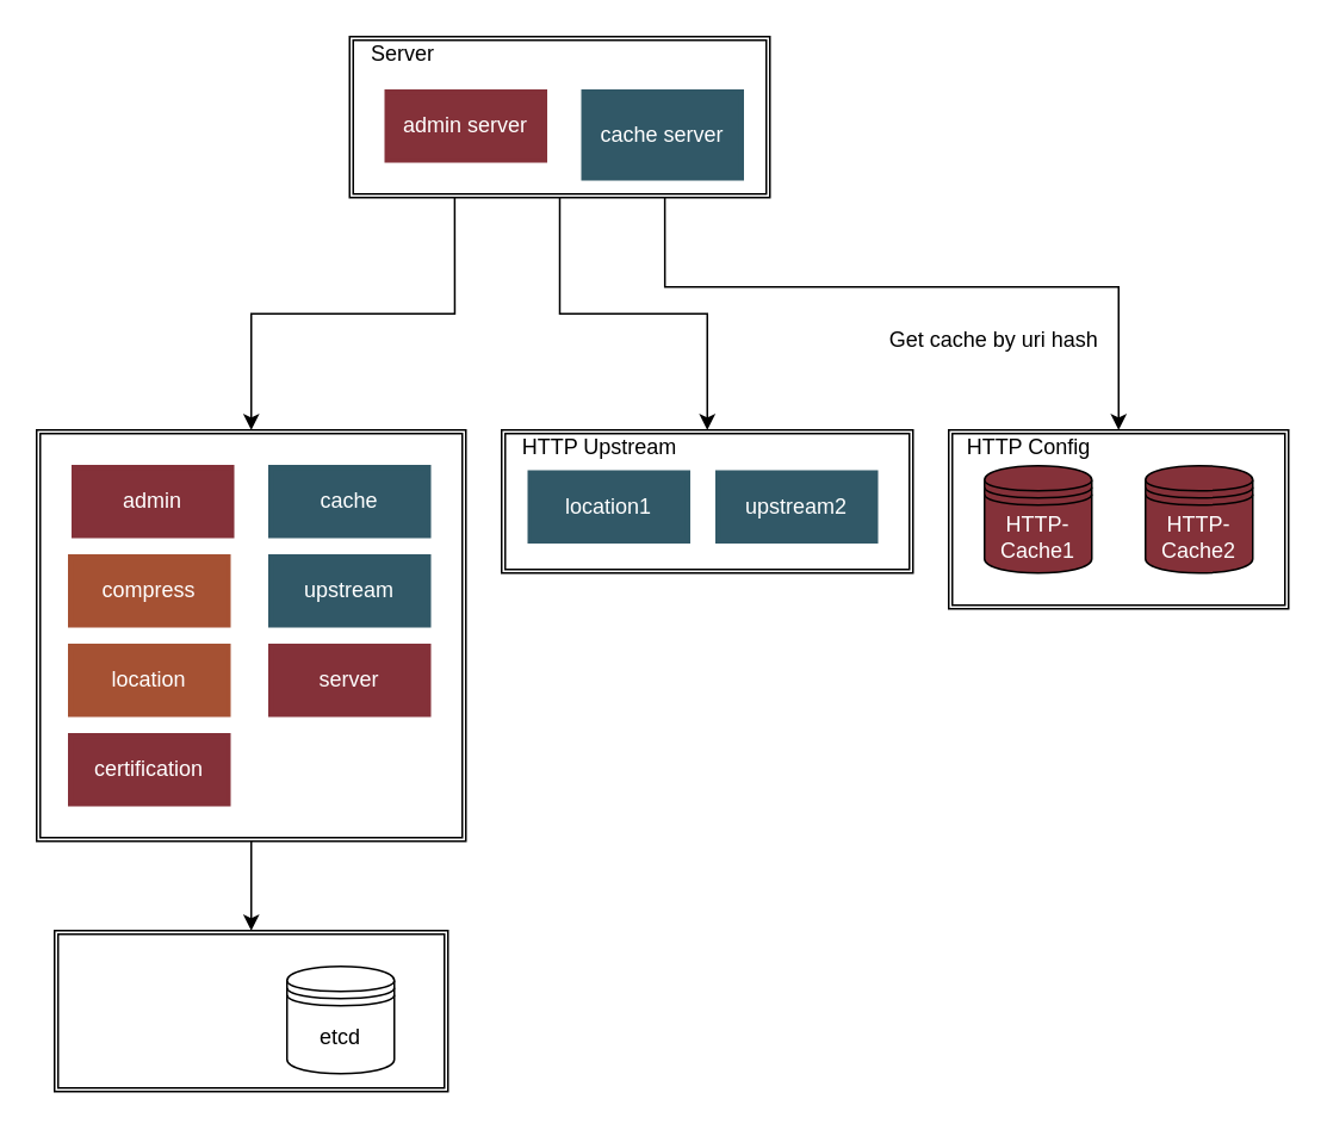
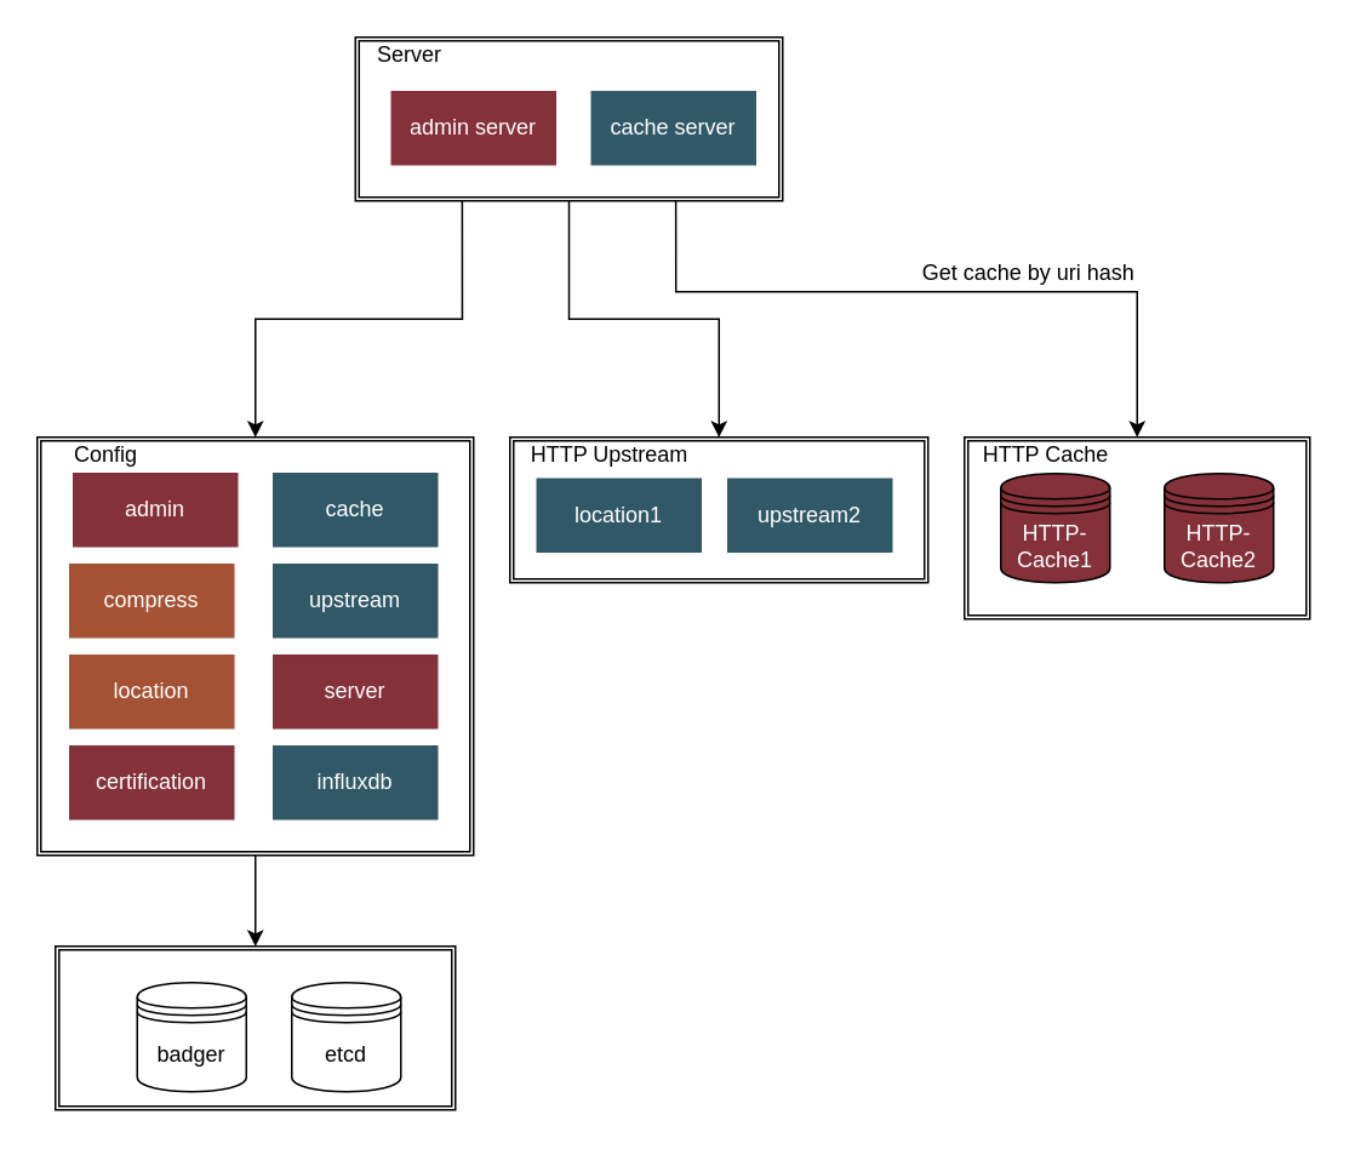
  <mxCell id="0" />
  <mxCell id="1" parent="0" />
  <mxCell id="2" style="edgeStyle=orthogonalEdgeStyle;rounded=0;orthogonalLoop=1;jettySize=auto;html=1;" parent="1" source="3" target="13" edge="1"><mxGeometry relative="1" as="geometry" /></mxCell>
  <mxCell id="3" value="" style="shape=ext;double=1;rounded=0;whiteSpace=wrap;html=1;" parent="1" vertex="1"><mxGeometry x="20" y="240" width="240" height="230" as="geometry" /></mxCell>
  <mxCell id="4" value="&lt;font color=&quot;#ffffff&quot;&gt;admin&lt;/font&gt;" style="shape=ext;double=1;rounded=0;whiteSpace=wrap;html=1;fillColor=#843139;labelBackgroundColor=none;strokeColor=#843139;" parent="1" vertex="1"><mxGeometry x="40" y="260" width="90" height="40" as="geometry" /></mxCell>
  <mxCell id="5" value="&lt;font color=&quot;#ffffff&quot;&gt;cache&lt;/font&gt;" style="shape=ext;double=1;rounded=0;whiteSpace=wrap;html=1;fillColor=#315867;labelBackgroundColor=none;strokeColor=#315867;" parent="1" vertex="1"><mxGeometry x="150" y="260" width="90" height="40" as="geometry" /></mxCell>
  <mxCell id="6" value="&lt;font color=&quot;#ffffff&quot;&gt;compress&lt;/font&gt;" style="shape=ext;double=1;rounded=0;whiteSpace=wrap;html=1;fillColor=#a55133;labelBackgroundColor=none;strokeColor=#a55133;" parent="1" vertex="1"><mxGeometry x="38" y="310" width="90" height="40" as="geometry" /></mxCell>
  <mxCell id="7" value="&lt;font color=&quot;#ffffff&quot;&gt;upstream&lt;/font&gt;" style="shape=ext;double=1;rounded=0;whiteSpace=wrap;html=1;fillColor=#315867;labelBackgroundColor=none;strokeColor=#315867;" parent="1" vertex="1"><mxGeometry x="150" y="310" width="90" height="40" as="geometry" /></mxCell>
  <mxCell id="8" value="&lt;font color=&quot;#ffffff&quot;&gt;location&lt;/font&gt;" style="shape=ext;double=1;rounded=0;whiteSpace=wrap;html=1;fillColor=#A55133;labelBackgroundColor=none;strokeColor=#A55133;" parent="1" vertex="1"><mxGeometry x="38" y="360" width="90" height="40" as="geometry" /></mxCell>
  <mxCell id="9" value="&lt;font color=&quot;#ffffff&quot;&gt;server&lt;/font&gt;" style="shape=ext;double=1;rounded=0;whiteSpace=wrap;html=1;fillColor=#843139;labelBackgroundColor=none;strokeColor=#843139;" parent="1" vertex="1"><mxGeometry x="150" y="360" width="90" height="40" as="geometry" /></mxCell>
  <mxCell id="10" value="&lt;font color=&quot;#ffffff&quot;&gt;certification&lt;/font&gt;" style="shape=ext;double=1;rounded=0;whiteSpace=wrap;html=1;fillColor=#843139;labelBackgroundColor=none;strokeColor=#843139;" parent="1" vertex="1"><mxGeometry x="38" y="410" width="90" height="40" as="geometry" /></mxCell>
+ <mxCell id="11" value="&lt;font color=&quot;#ffffff&quot;&gt;influxdb&lt;/font&gt;" style="shape=ext;double=1;rounded=0;whiteSpace=wrap;html=1;fillColor=#315867;labelBackgroundColor=none;strokeColor=#315867;" parent="1" vertex="1"><mxGeometry x="150" y="410" width="90" height="40" as="geometry" /></mxCell>
+ <mxCell id="12" value="Config" style="text;html=1;strokeColor=none;fillColor=none;align=center;verticalAlign=middle;whiteSpace=wrap;rounded=0;" parent="1" vertex="1"><mxGeometry x="38" y="240" width="40" height="20" as="geometry" /></mxCell>
  <mxCell id="13" value="" style="shape=ext;double=1;rounded=0;whiteSpace=wrap;html=1;" parent="1" vertex="1"><mxGeometry x="30" y="520" width="220" height="90" as="geometry" /></mxCell>
+ <mxCell id="14" value="badger" style="shape=datastore;whiteSpace=wrap;html=1;fillColor=#FFFFFF;" parent="1" vertex="1"><mxGeometry x="75" y="540" width="60" height="60" as="geometry" /></mxCell>
  <mxCell id="15" value="etcd" style="shape=datastore;whiteSpace=wrap;html=1;" parent="1" vertex="1"><mxGeometry x="160" y="540" width="60" height="60" as="geometry" /></mxCell>
  <mxCell id="16" value="" style="shape=ext;double=1;rounded=0;whiteSpace=wrap;html=1;" parent="1" vertex="1"><mxGeometry x="530" y="240" width="190" height="100" as="geometry" /></mxCell>
  <mxCell id="17" value="&lt;font color=&quot;#ffffff&quot;&gt;HTTP-Cache1&lt;/font&gt;" style="shape=datastore;whiteSpace=wrap;html=1;fillColor=#843139;strokeColor=#000000;" parent="1" vertex="1"><mxGeometry x="550" y="260" width="60" height="60" as="geometry" /></mxCell>
  <mxCell id="18" value="HTTP-Cache2" style="shape=datastore;whiteSpace=wrap;html=1;fillColor=#843139;fontColor=#FFFFFF;" parent="1" vertex="1"><mxGeometry x="640" y="260" width="60" height="60" as="geometry" /></mxCell>
- <mxCell id="19" value="&lt;font color=&quot;#000000&quot;&gt;HTTP Config&lt;br&gt;&lt;/font&gt;" style="text;html=1;strokeColor=none;fillColor=none;align=center;verticalAlign=middle;whiteSpace=wrap;rounded=0;fontColor=#FFFFFF;" parent="1" vertex="1"><mxGeometry x="530" y="245" width="90" height="10" as="geometry" /></mxCell>
+ <mxCell id="19" value="&lt;font color=&quot;#000000&quot;&gt;HTTP Cache&lt;br&gt;&lt;/font&gt;" style="text;html=1;strokeColor=none;fillColor=none;align=center;verticalAlign=middle;whiteSpace=wrap;rounded=0;fontColor=#FFFFFF;" parent="1" vertex="1"><mxGeometry x="530" y="245" width="90" height="10" as="geometry" /></mxCell>
  <mxCell id="20" value="" style="shape=ext;double=1;rounded=0;whiteSpace=wrap;html=1;" parent="1" vertex="1"><mxGeometry x="280" y="240" width="230" height="80" as="geometry" /></mxCell>
  <mxCell id="21" value="&lt;font color=&quot;#ffffff&quot;&gt;location1&lt;/font&gt;" style="shape=ext;double=1;rounded=0;whiteSpace=wrap;html=1;fillColor=#315867;labelBackgroundColor=none;strokeColor=#315867;" parent="1" vertex="1"><mxGeometry x="295" y="263" width="90" height="40" as="geometry" /></mxCell>
  <mxCell id="22" value="&lt;font color=&quot;#ffffff&quot;&gt;upstream2&lt;/font&gt;" style="shape=ext;double=1;rounded=0;whiteSpace=wrap;html=1;fillColor=#315867;labelBackgroundColor=none;strokeColor=#315867;" parent="1" vertex="1"><mxGeometry x="400" y="263" width="90" height="40" as="geometry" /></mxCell>
  <mxCell id="23" value="&lt;font color=&quot;#000000&quot;&gt;HTTP Upstream&lt;/font&gt;" style="text;html=1;strokeColor=none;fillColor=none;align=center;verticalAlign=middle;whiteSpace=wrap;rounded=0;fontColor=#FFFFFF;" parent="1" vertex="1"><mxGeometry x="285" y="245" width="100" height="10" as="geometry" /></mxCell>
  <mxCell id="24" style="edgeStyle=orthogonalEdgeStyle;rounded=0;orthogonalLoop=1;jettySize=auto;html=1;exitX=0.25;exitY=1;exitDx=0;exitDy=0;" parent="1" source="27" target="3" edge="1"><mxGeometry relative="1" as="geometry" /></mxCell>
  <mxCell id="25" style="edgeStyle=orthogonalEdgeStyle;rounded=0;orthogonalLoop=1;jettySize=auto;html=1;exitX=0.75;exitY=1;exitDx=0;exitDy=0;" parent="1" source="27" target="16" edge="1"><mxGeometry relative="1" as="geometry"><Array as="points"><mxPoint x="371" y="160" /><mxPoint x="625" y="160" /></Array></mxGeometry></mxCell>
  <mxCell id="26" style="edgeStyle=orthogonalEdgeStyle;rounded=0;orthogonalLoop=1;jettySize=auto;html=1;exitX=0.5;exitY=1;exitDx=0;exitDy=0;entryX=0.5;entryY=0;entryDx=0;entryDy=0;" parent="1" source="27" target="20" edge="1"><mxGeometry relative="1" as="geometry" /></mxCell>
  <mxCell id="27" value="" style="shape=ext;double=1;rounded=0;whiteSpace=wrap;html=1;" parent="1" vertex="1"><mxGeometry x="195" y="20" width="235" height="90" as="geometry" /></mxCell>
  <mxCell id="28" value="Server" style="text;html=1;strokeColor=none;fillColor=none;align=center;verticalAlign=middle;whiteSpace=wrap;rounded=0;" parent="1" vertex="1"><mxGeometry x="205" y="20" width="40" height="20" as="geometry" /></mxCell>
  <mxCell id="29" value="&lt;font color=&quot;#ffffff&quot;&gt;admin server&lt;/font&gt;" style="shape=ext;double=1;rounded=0;whiteSpace=wrap;html=1;fillColor=#843139;labelBackgroundColor=none;strokeColor=#843139;" parent="1" vertex="1"><mxGeometry x="215" y="50" width="90" height="40" as="geometry" /></mxCell>
- <mxCell id="30" value="&lt;font color=&quot;#ffffff&quot;&gt;cache server&lt;/font&gt;" style="shape=ext;double=1;rounded=0;whiteSpace=wrap;html=1;fillColor=#315867;labelBackgroundColor=none;strokeColor=#315867;" parent="1" vertex="1"><mxGeometry x="325" y="50" width="90" height="50" as="geometry" /></mxCell>
- <mxCell id="31" value="Get cache by uri hash" style="text;html=1;align=center;verticalAlign=middle;resizable=0;points=[];autosize=1;" vertex="1" parent="1"><mxGeometry x="490" y="180" width="130" height="20" as="geometry" /></mxCell>
+ <mxCell id="30" value="&lt;font color=&quot;#ffffff&quot;&gt;cache server&lt;/font&gt;" style="shape=ext;double=1;rounded=0;whiteSpace=wrap;html=1;fillColor=#315867;labelBackgroundColor=none;strokeColor=#315867;" parent="1" vertex="1"><mxGeometry x="325" y="50" width="90" height="40" as="geometry" /></mxCell>
+ <mxCell id="31" value="Get cache by uri hash" style="text;html=1;align=center;verticalAlign=middle;resizable=0;points=[];autosize=1;" vertex="1" parent="1"><mxGeometry x="500" y="140" width="130" height="20" as="geometry" /></mxCell>
